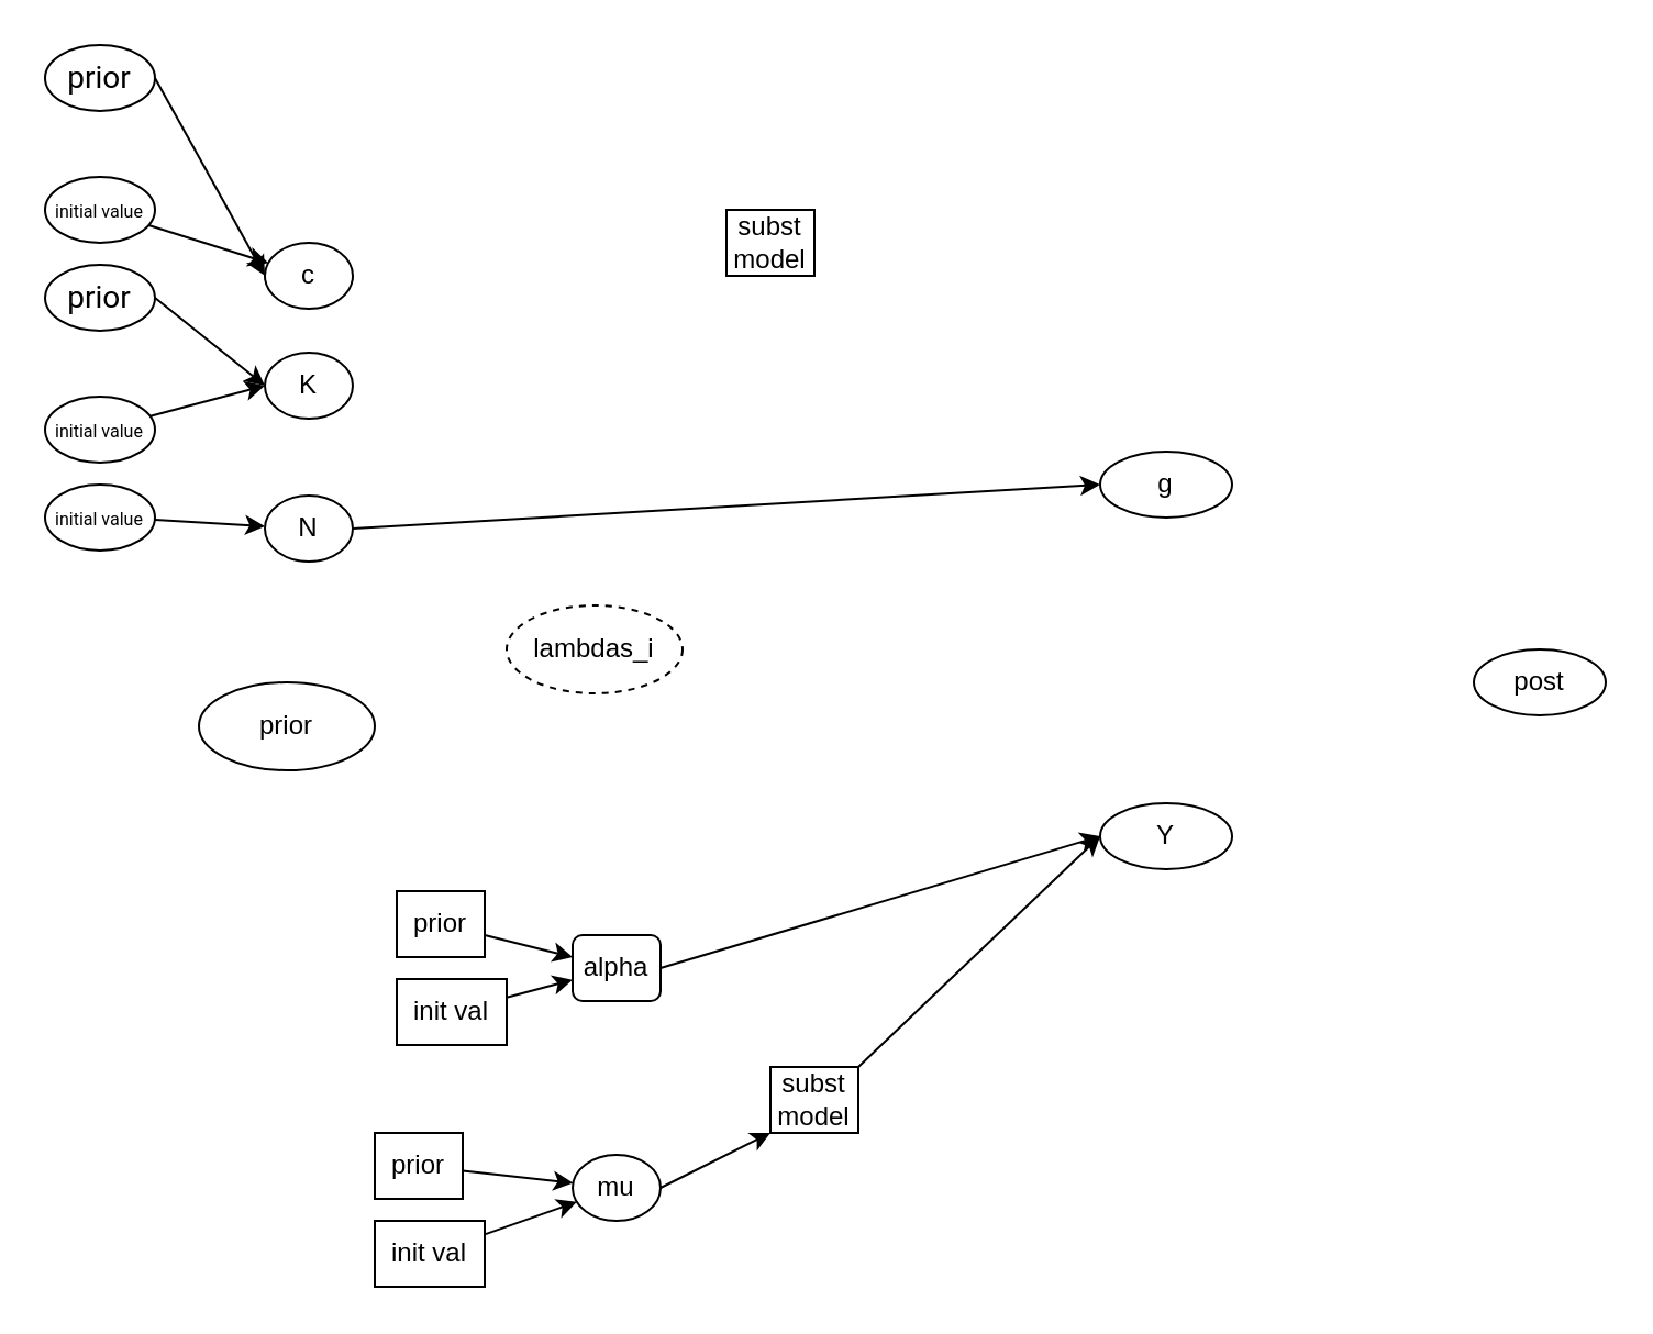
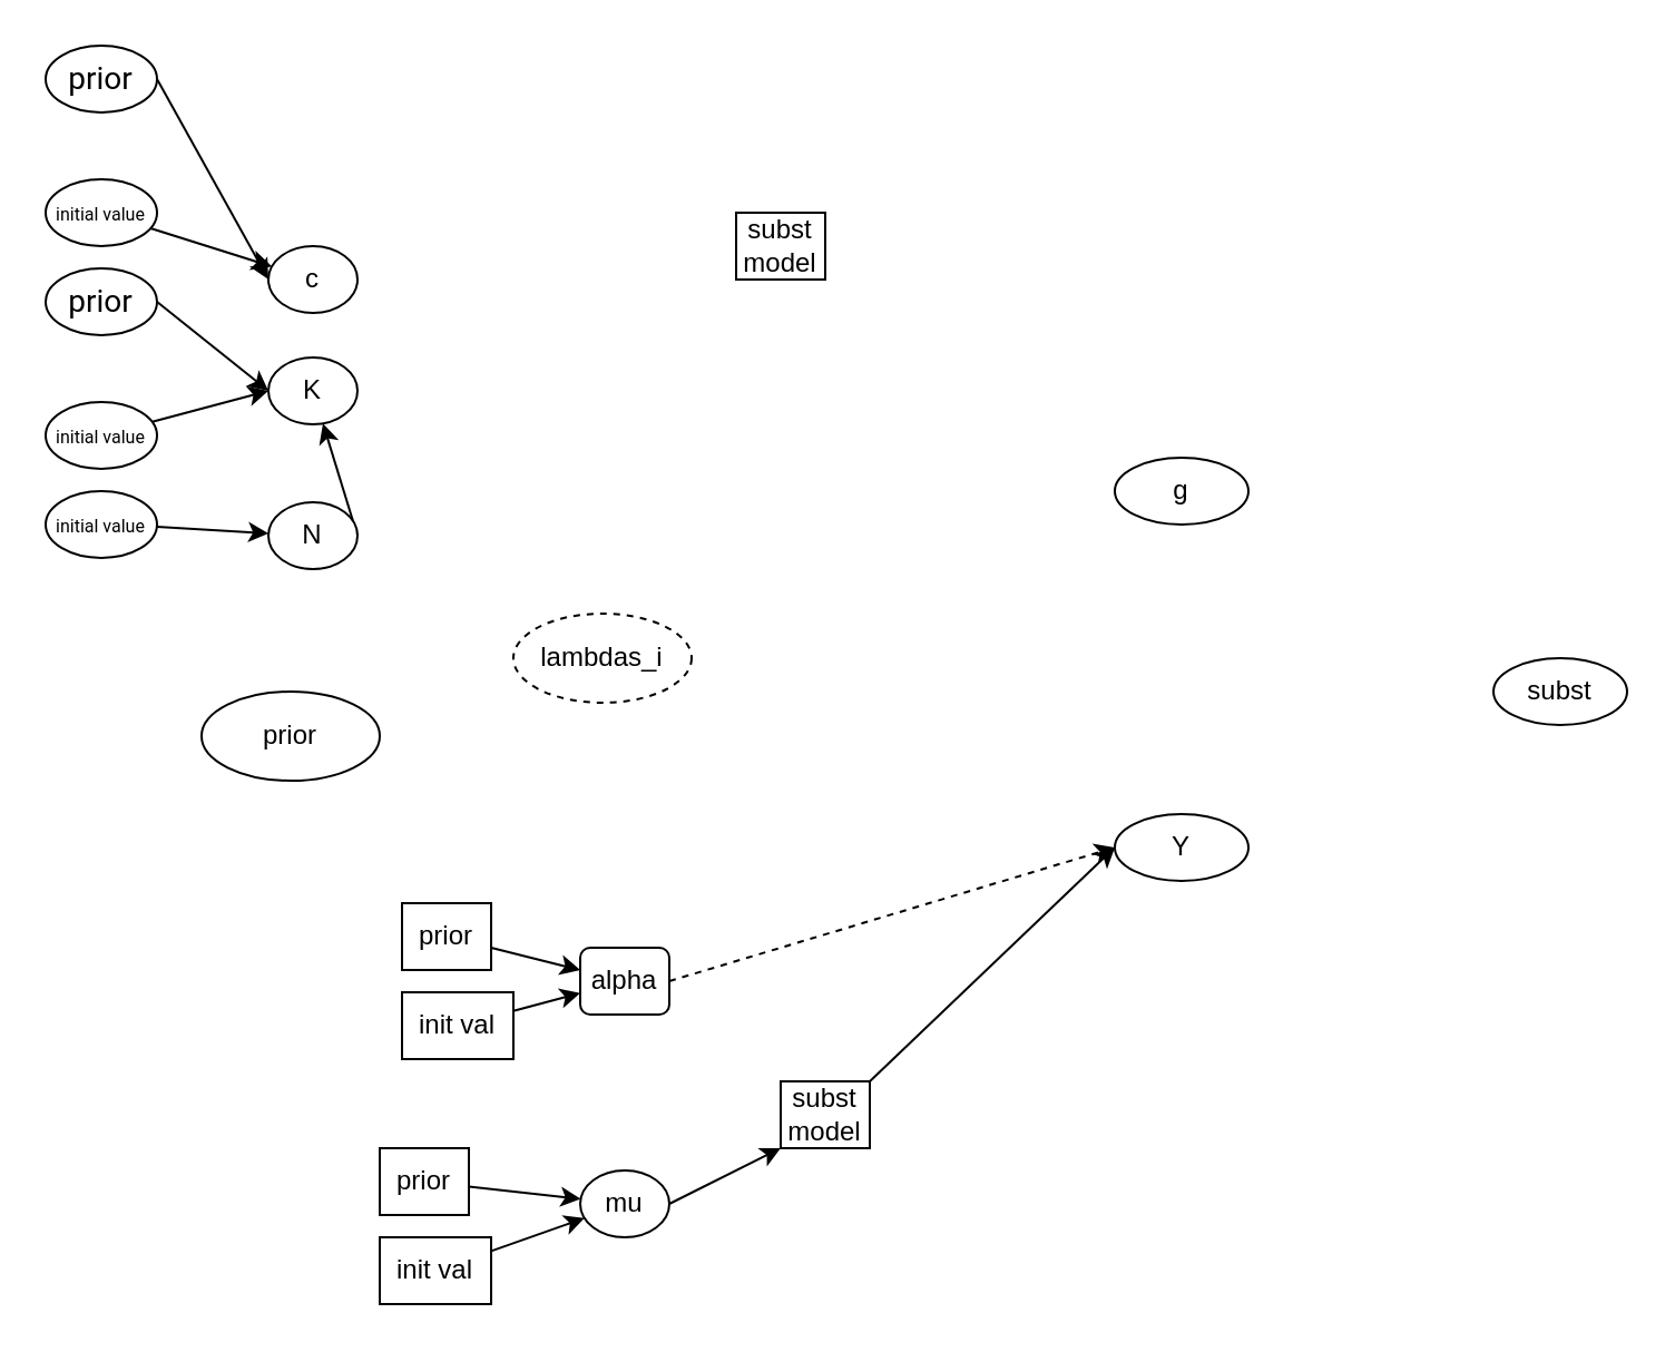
  <mxCell id="0" />
  <mxCell id="1" parent="0" />
  <mxCell id="2" value="c" style="ellipse;whiteSpace=wrap;html=1;" parent="1" vertex="1"><mxGeometry x="120" y="110" width="40" height="30" as="geometry" /></mxCell>
  <mxCell id="3" value="K" style="ellipse;whiteSpace=wrap;html=1;" parent="1" vertex="1"><mxGeometry x="120" y="160" width="40" height="30" as="geometry" /></mxCell>
- <mxCell id="4" style="edgeStyle=none;rounded=0;orthogonalLoop=1;jettySize=auto;html=1;exitX=1;exitY=0.5;exitDx=0;exitDy=0;entryX=0;entryY=0.5;entryDx=0;entryDy=0;" parent="1" source="5" target="11" edge="1"><mxGeometry relative="1" as="geometry"><mxPoint x="400" y="235" as="targetPoint" /></mxGeometry></mxCell>
+ <mxCell id="4" style="edgeStyle=none;rounded=0;orthogonalLoop=1;jettySize=auto;html=1;exitX=1;exitY=0.5;exitDx=0;exitDy=0;" parent="1" source="5" target="3" edge="1"><mxGeometry relative="1" as="geometry"><mxPoint x="400" y="235" as="targetPoint" /></mxGeometry></mxCell>
  <mxCell id="5" value="N" style="ellipse;whiteSpace=wrap;html=1;" parent="1" vertex="1"><mxGeometry x="120" y="225" width="40" height="30" as="geometry" /></mxCell>
  <mxCell id="6" style="edgeStyle=none;rounded=0;orthogonalLoop=1;jettySize=auto;html=1;exitX=1;exitY=0.5;exitDx=0;exitDy=0;entryX=0;entryY=1;entryDx=0;entryDy=0;" edge="1" parent="1" source="7" target="26"><mxGeometry relative="1" as="geometry" /></mxCell>
  <mxCell id="7" value="mu" style="ellipse;whiteSpace=wrap;html=1;" parent="1" vertex="1"><mxGeometry x="260" y="525" width="40" height="30" as="geometry" /></mxCell>
- <mxCell id="8" style="edgeStyle=none;rounded=0;orthogonalLoop=1;jettySize=auto;html=1;exitX=1;exitY=0.5;exitDx=0;exitDy=0;entryX=0;entryY=0.5;entryDx=0;entryDy=0;" edge="1" parent="1" source="9" target="10"><mxGeometry relative="1" as="geometry" /></mxCell>
+ <mxCell id="8" style="edgeStyle=none;rounded=0;orthogonalLoop=1;jettySize=auto;html=1;exitX=1;exitY=0.5;exitDx=0;exitDy=0;entryX=0;entryY=0.5;entryDx=0;entryDy=0;dashed=1;" edge="1" parent="1" source="9" target="10"><mxGeometry relative="1" as="geometry" /></mxCell>
  <mxCell id="9" value="alpha" style="whiteSpace=wrap;html=1;rounded=1;" parent="1" vertex="1"><mxGeometry x="260" y="425" width="40" height="30" as="geometry" /></mxCell>
  <mxCell id="10" value="Y" style="ellipse;whiteSpace=wrap;html=1;" parent="1" vertex="1"><mxGeometry x="500" y="365" width="60" height="30" as="geometry" /></mxCell>
  <mxCell id="11" value="g" style="ellipse;whiteSpace=wrap;html=1;" parent="1" vertex="1"><mxGeometry x="500" y="205" width="60" height="30" as="geometry" /></mxCell>
  <mxCell id="12" style="edgeStyle=none;rounded=0;orthogonalLoop=1;jettySize=auto;html=1;exitX=1;exitY=0.5;exitDx=0;exitDy=0;entryX=0;entryY=0.5;entryDx=0;entryDy=0;" parent="1" source="13" target="2" edge="1"><mxGeometry relative="1" as="geometry" /></mxCell>
  <mxCell id="13" value="&lt;div style=&quot;text-align: left;&quot;&gt;&lt;font face=&quot;Roboto, arial, sans-serif&quot;&gt;&lt;span style=&quot;font-size: 14px;&quot;&gt;prior&lt;/span&gt;&lt;/font&gt;&lt;br&gt;&lt;/div&gt;" style="ellipse;whiteSpace=wrap;html=1;" parent="1" vertex="1"><mxGeometry x="20" y="20" width="50" height="30" as="geometry" /></mxCell>
  <mxCell id="14" style="edgeStyle=none;rounded=0;orthogonalLoop=1;jettySize=auto;html=1;exitX=1;exitY=0.5;exitDx=0;exitDy=0;entryX=0;entryY=0.5;entryDx=0;entryDy=0;" parent="1" source="15" target="3" edge="1"><mxGeometry relative="1" as="geometry" /></mxCell>
  <mxCell id="15" value="&lt;div style=&quot;text-align: left;&quot;&gt;&lt;font face=&quot;Roboto, arial, sans-serif&quot;&gt;&lt;span style=&quot;font-size: 14px;&quot;&gt;prior&lt;/span&gt;&lt;/font&gt;&lt;/div&gt;" style="ellipse;whiteSpace=wrap;html=1;" parent="1" vertex="1"><mxGeometry x="20" y="120" width="50" height="30" as="geometry" /></mxCell>
- <mxCell id="16" value="post" style="ellipse;whiteSpace=wrap;html=1;" parent="1" vertex="1"><mxGeometry x="670" y="295" width="60" height="30" as="geometry" /></mxCell>
+ <mxCell id="16" value="subst" style="ellipse;whiteSpace=wrap;html=1;" parent="1" vertex="1"><mxGeometry x="670" y="295" width="60" height="30" as="geometry" /></mxCell>
  <mxCell id="17" value="" style="edgeStyle=none;rounded=0;orthogonalLoop=1;jettySize=auto;html=1;" parent="1" source="18" target="2" edge="1"><mxGeometry relative="1" as="geometry" /></mxCell>
  <mxCell id="18" value="&lt;div style=&quot;&quot;&gt;&lt;font style=&quot;font-size: 8px;&quot; face=&quot;Roboto, arial, sans-serif&quot;&gt;initial value&lt;/font&gt;&lt;br&gt;&lt;/div&gt;" style="ellipse;whiteSpace=wrap;html=1;" parent="1" vertex="1"><mxGeometry x="20" y="80" width="50" height="30" as="geometry" /></mxCell>
  <mxCell id="19" value="" style="edgeStyle=none;rounded=0;orthogonalLoop=1;jettySize=auto;html=1;entryX=0;entryY=0.5;entryDx=0;entryDy=0;" parent="1" source="20" target="3" edge="1"><mxGeometry relative="1" as="geometry" /></mxCell>
  <mxCell id="20" value="&lt;div style=&quot;&quot;&gt;&lt;font style=&quot;font-size: 8px;&quot; face=&quot;Roboto, arial, sans-serif&quot;&gt;initial value&lt;/font&gt;&lt;br&gt;&lt;/div&gt;" style="ellipse;whiteSpace=wrap;html=1;" parent="1" vertex="1"><mxGeometry x="20" y="180" width="50" height="30" as="geometry" /></mxCell>
  <mxCell id="21" value="" style="edgeStyle=none;rounded=0;orthogonalLoop=1;jettySize=auto;html=1;" parent="1" source="22" target="5" edge="1"><mxGeometry relative="1" as="geometry" /></mxCell>
  <mxCell id="22" value="&lt;div style=&quot;&quot;&gt;&lt;font style=&quot;font-size: 8px;&quot; face=&quot;Roboto, arial, sans-serif&quot;&gt;initial value&lt;/font&gt;&lt;br&gt;&lt;/div&gt;" style="ellipse;whiteSpace=wrap;html=1;" parent="1" vertex="1"><mxGeometry x="20" y="220" width="50" height="30" as="geometry" /></mxCell>
  <mxCell id="23" value="lambdas_i" style="ellipse;whiteSpace=wrap;html=1;dashed=1;" parent="1" vertex="1"><mxGeometry x="230" y="275" width="80" height="40" as="geometry" /></mxCell>
  <mxCell id="24" value="prior" style="ellipse;whiteSpace=wrap;html=1;" parent="1" vertex="1"><mxGeometry x="90" y="310" width="80" height="40" as="geometry" /></mxCell>
  <mxCell id="25" style="edgeStyle=none;rounded=0;orthogonalLoop=1;jettySize=auto;html=1;exitX=1;exitY=0;exitDx=0;exitDy=0;entryX=0;entryY=0.5;entryDx=0;entryDy=0;" edge="1" parent="1" source="26" target="10"><mxGeometry relative="1" as="geometry" /></mxCell>
  <mxCell id="26" value="subst model" style="rounded=0;whiteSpace=wrap;html=1;" vertex="1" parent="1"><mxGeometry x="350" y="485" width="40" height="30" as="geometry" /></mxCell>
  <mxCell id="27" value="" style="edgeStyle=none;rounded=0;orthogonalLoop=1;jettySize=auto;html=1;" edge="1" parent="1" source="28" target="9"><mxGeometry relative="1" as="geometry" /></mxCell>
  <mxCell id="28" value="prior" style="rounded=0;whiteSpace=wrap;html=1;" vertex="1" parent="1"><mxGeometry x="180" y="405" width="40" height="30" as="geometry" /></mxCell>
  <mxCell id="29" value="" style="edgeStyle=none;rounded=0;orthogonalLoop=1;jettySize=auto;html=1;" edge="1" parent="1" source="30" target="9"><mxGeometry relative="1" as="geometry" /></mxCell>
  <mxCell id="30" value="init val" style="rounded=0;whiteSpace=wrap;html=1;" vertex="1" parent="1"><mxGeometry x="180" y="445" width="50" height="30" as="geometry" /></mxCell>
  <mxCell id="31" value="" style="edgeStyle=none;rounded=0;orthogonalLoop=1;jettySize=auto;html=1;" edge="1" parent="1" source="32" target="7"><mxGeometry relative="1" as="geometry" /></mxCell>
  <mxCell id="32" value="prior" style="rounded=0;whiteSpace=wrap;html=1;" vertex="1" parent="1"><mxGeometry x="170" y="515" width="40" height="30" as="geometry" /></mxCell>
  <mxCell id="33" value="" style="edgeStyle=none;rounded=0;orthogonalLoop=1;jettySize=auto;html=1;" edge="1" parent="1" source="34" target="7"><mxGeometry relative="1" as="geometry" /></mxCell>
  <mxCell id="34" value="init val" style="rounded=0;whiteSpace=wrap;html=1;" vertex="1" parent="1"><mxGeometry x="170" y="555" width="50" height="30" as="geometry" /></mxCell>
  <mxCell id="35" value="subst model" style="rounded=0;whiteSpace=wrap;html=1;" vertex="1" parent="1"><mxGeometry x="330" y="95" width="40" height="30" as="geometry" /></mxCell>
